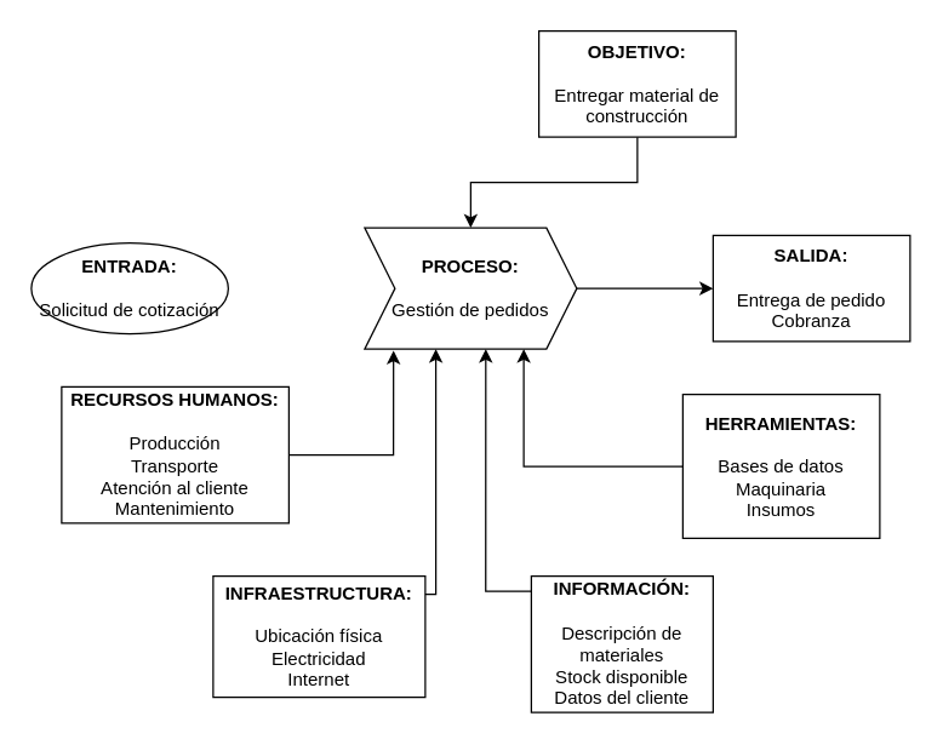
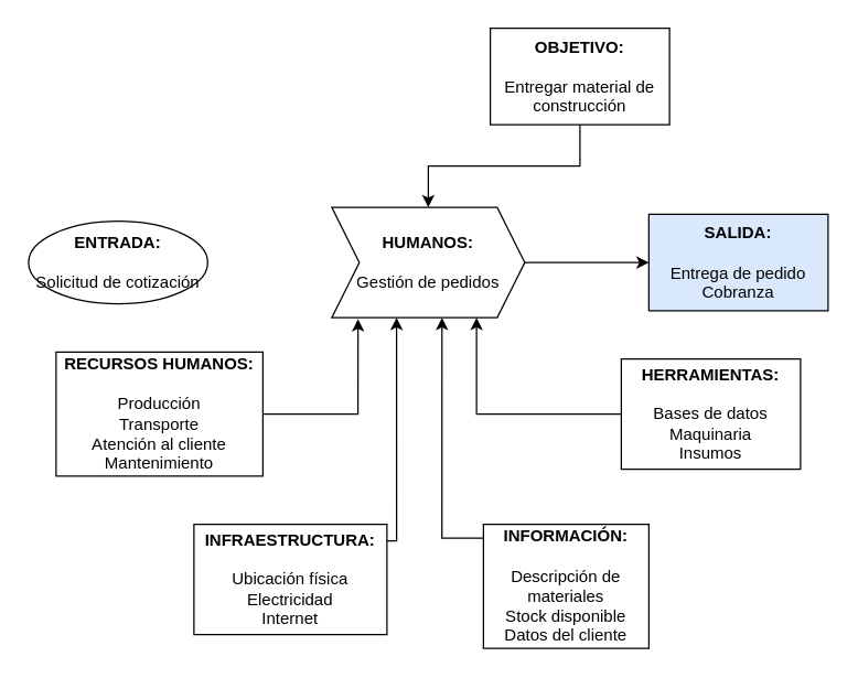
  <mxCell id="0" />
  <mxCell id="1" parent="0" />
  <mxCell id="2" style="edgeStyle=orthogonalEdgeStyle;rounded=0;orthogonalLoop=1;jettySize=auto;html=1;entryX=0;entryY=0.5;entryDx=0;entryDy=0;" edge="1" parent="1" source="3" target="5"><mxGeometry relative="1" as="geometry" /></mxCell>
- <mxCell id="3" value="&lt;b&gt;PROCESO:&lt;/b&gt;&lt;div&gt;&lt;br&gt;&lt;/div&gt;&lt;div&gt;Gestión de pedidos&lt;/div&gt;" style="shape=step;perimeter=stepPerimeter;whiteSpace=wrap;html=1;fixedSize=1;" vertex="1" parent="1"><mxGeometry x="240" y="150" width="140" height="80" as="geometry" /></mxCell>
+ <mxCell id="3" value="&lt;b&gt;HUMANOS:&lt;/b&gt;&lt;div&gt;&lt;br&gt;&lt;/div&gt;&lt;div&gt;Gestión de pedidos&lt;/div&gt;" style="shape=step;perimeter=stepPerimeter;whiteSpace=wrap;html=1;fixedSize=1;" vertex="1" parent="1"><mxGeometry x="240" y="150" width="140" height="80" as="geometry" /></mxCell>
  <mxCell id="4" value="&lt;b&gt;ENTRADA:&lt;/b&gt;&lt;div&gt;&lt;br&gt;&lt;/div&gt;&lt;div&gt;Solicitud de cotización&lt;/div&gt;" style="ellipse;whiteSpace=wrap;html=1;" vertex="1" parent="1"><mxGeometry x="20" y="160" width="130" height="60" as="geometry" /></mxCell>
- <mxCell id="5" value="&lt;b&gt;SALIDA:&lt;/b&gt;&lt;div&gt;&lt;br&gt;&lt;/div&gt;&lt;div&gt;Entrega de pedido&lt;/div&gt;&lt;div&gt;Cobranza&lt;/div&gt;" style="rounded=0;whiteSpace=wrap;html=1;" vertex="1" parent="1"><mxGeometry x="470" y="155" width="130" height="70" as="geometry" /></mxCell>
+ <mxCell id="5" value="&lt;b&gt;SALIDA:&lt;/b&gt;&lt;div&gt;&lt;br&gt;&lt;/div&gt;&lt;div&gt;Entrega de pedido&lt;/div&gt;&lt;div&gt;Cobranza&lt;/div&gt;" style="rounded=0;whiteSpace=wrap;html=1;fillColor=#dae8fc;" vertex="1" parent="1"><mxGeometry x="470" y="155" width="130" height="70" as="geometry" /></mxCell>
  <mxCell id="6" style="edgeStyle=orthogonalEdgeStyle;rounded=0;orthogonalLoop=1;jettySize=auto;html=1;entryX=0.5;entryY=0;entryDx=0;entryDy=0;" edge="1" parent="1" source="7" target="3"><mxGeometry relative="1" as="geometry" /></mxCell>
  <mxCell id="7" value="&lt;b&gt;OBJETIVO:&lt;/b&gt;&lt;div&gt;&lt;br&gt;&lt;/div&gt;&lt;div&gt;Entregar material de construcción&lt;/div&gt;" style="rounded=0;whiteSpace=wrap;html=1;" vertex="1" parent="1"><mxGeometry x="355" y="20" width="130" height="70" as="geometry" /></mxCell>
  <mxCell id="8" value="&lt;b&gt;RECURSOS HUMANOS:&lt;/b&gt;&lt;div&gt;&lt;br&gt;&lt;/div&gt;&lt;div&gt;Producción&lt;/div&gt;&lt;div&gt;Transporte&lt;/div&gt;&lt;div&gt;Atención al cliente&lt;/div&gt;&lt;div&gt;Mantenimiento&lt;/div&gt;" style="rounded=0;whiteSpace=wrap;html=1;" vertex="1" parent="1"><mxGeometry x="40" y="255" width="150" height="90" as="geometry" /></mxCell>
  <mxCell id="9" style="edgeStyle=orthogonalEdgeStyle;rounded=0;orthogonalLoop=1;jettySize=auto;html=1;entryX=0.75;entryY=1;entryDx=0;entryDy=0;" edge="1" parent="1" source="10" target="3"><mxGeometry relative="1" as="geometry" /></mxCell>
- <mxCell id="10" value="&lt;b&gt;HERRAMIENTAS:&lt;/b&gt;&lt;div&gt;&lt;br&gt;&lt;/div&gt;&lt;div&gt;Bases de datos&lt;/div&gt;&lt;div&gt;Maquinaria&lt;/div&gt;&lt;div&gt;Insumos&lt;/div&gt;" style="rounded=0;whiteSpace=wrap;html=1;" vertex="1" parent="1"><mxGeometry x="450" y="260" width="130" height="95" as="geometry" /></mxCell>
+ <mxCell id="10" value="&lt;b&gt;HERRAMIENTAS:&lt;/b&gt;&lt;div&gt;&lt;br&gt;&lt;/div&gt;&lt;div&gt;Bases de datos&lt;/div&gt;&lt;div&gt;Maquinaria&lt;/div&gt;&lt;div&gt;Insumos&lt;/div&gt;" style="rounded=0;whiteSpace=wrap;html=1;" vertex="1" parent="1"><mxGeometry x="450" y="260" width="130" height="80" as="geometry" /></mxCell>
  <mxCell id="11" value="&lt;b&gt;INFORMACIÓN:&lt;/b&gt;&lt;div&gt;&lt;br&gt;&lt;/div&gt;&lt;div&gt;Descripción de materiales&lt;/div&gt;&lt;div&gt;Stock disponible&lt;/div&gt;&lt;div&gt;Datos del cliente&lt;/div&gt;" style="rounded=0;whiteSpace=wrap;html=1;" vertex="1" parent="1"><mxGeometry x="350" y="380" width="120" height="90" as="geometry" /></mxCell>
  <mxCell id="12" style="edgeStyle=orthogonalEdgeStyle;rounded=0;orthogonalLoop=1;jettySize=auto;html=1;entryX=0.407;entryY=1.038;entryDx=0;entryDy=0;entryPerimeter=0;" edge="1" parent="1"><mxGeometry relative="1" as="geometry"><mxPoint x="286.98" y="230" as="targetPoint" /><mxPoint x="270" y="391.96" as="sourcePoint" /><Array as="points"><mxPoint x="287" y="391.96" /></Array></mxGeometry></mxCell>
  <mxCell id="13" value="&lt;b&gt;INFRAESTRUCTURA:&lt;/b&gt;&lt;div&gt;&lt;br&gt;&lt;/div&gt;&lt;div&gt;Ubicación física&lt;/div&gt;&lt;div&gt;Electricidad&lt;/div&gt;&lt;div&gt;Internet&lt;/div&gt;" style="rounded=0;whiteSpace=wrap;html=1;" vertex="1" parent="1"><mxGeometry x="140" y="380" width="140" height="80" as="geometry" /></mxCell>
  <mxCell id="14" style="edgeStyle=orthogonalEdgeStyle;rounded=0;orthogonalLoop=1;jettySize=auto;html=1;entryX=0.136;entryY=1.013;entryDx=0;entryDy=0;entryPerimeter=0;" edge="1" parent="1" source="8" target="3"><mxGeometry relative="1" as="geometry" /></mxCell>
  <mxCell id="15" style="edgeStyle=orthogonalEdgeStyle;rounded=0;orthogonalLoop=1;jettySize=auto;html=1;entryX=0.571;entryY=1;entryDx=0;entryDy=0;entryPerimeter=0;" edge="1" parent="1" source="11" target="3"><mxGeometry relative="1" as="geometry"><Array as="points"><mxPoint x="320" y="390" /></Array></mxGeometry></mxCell>
